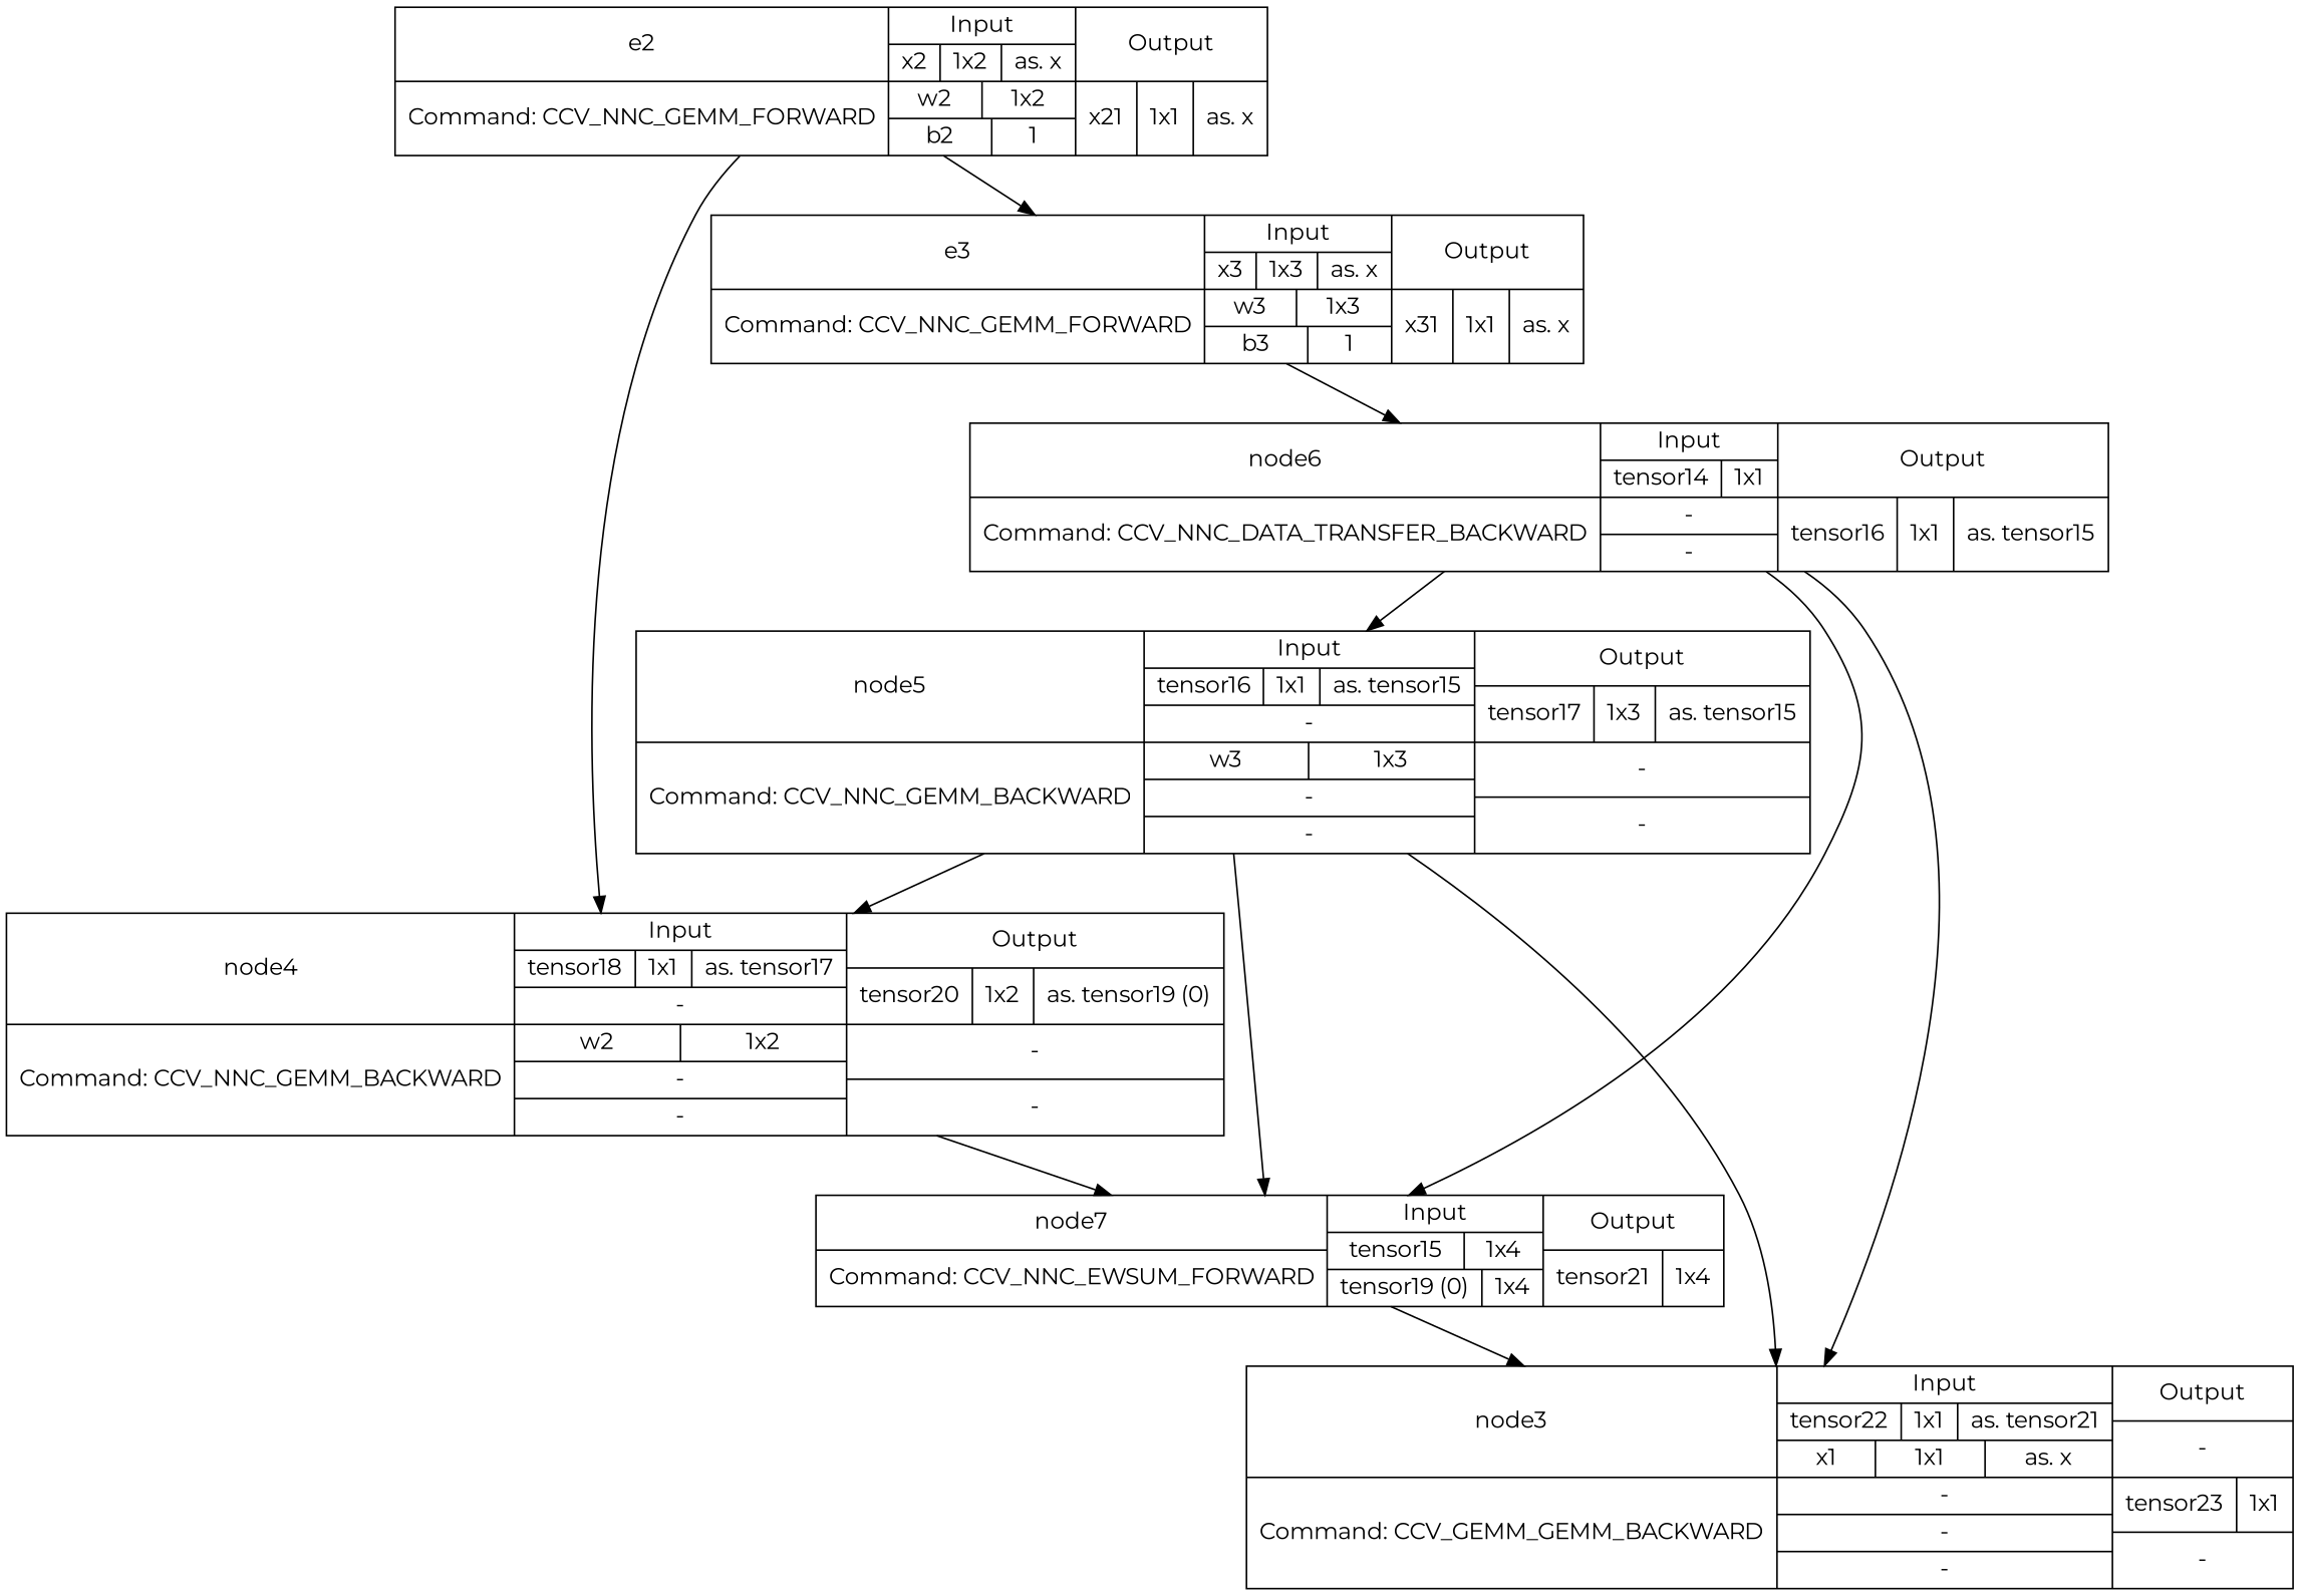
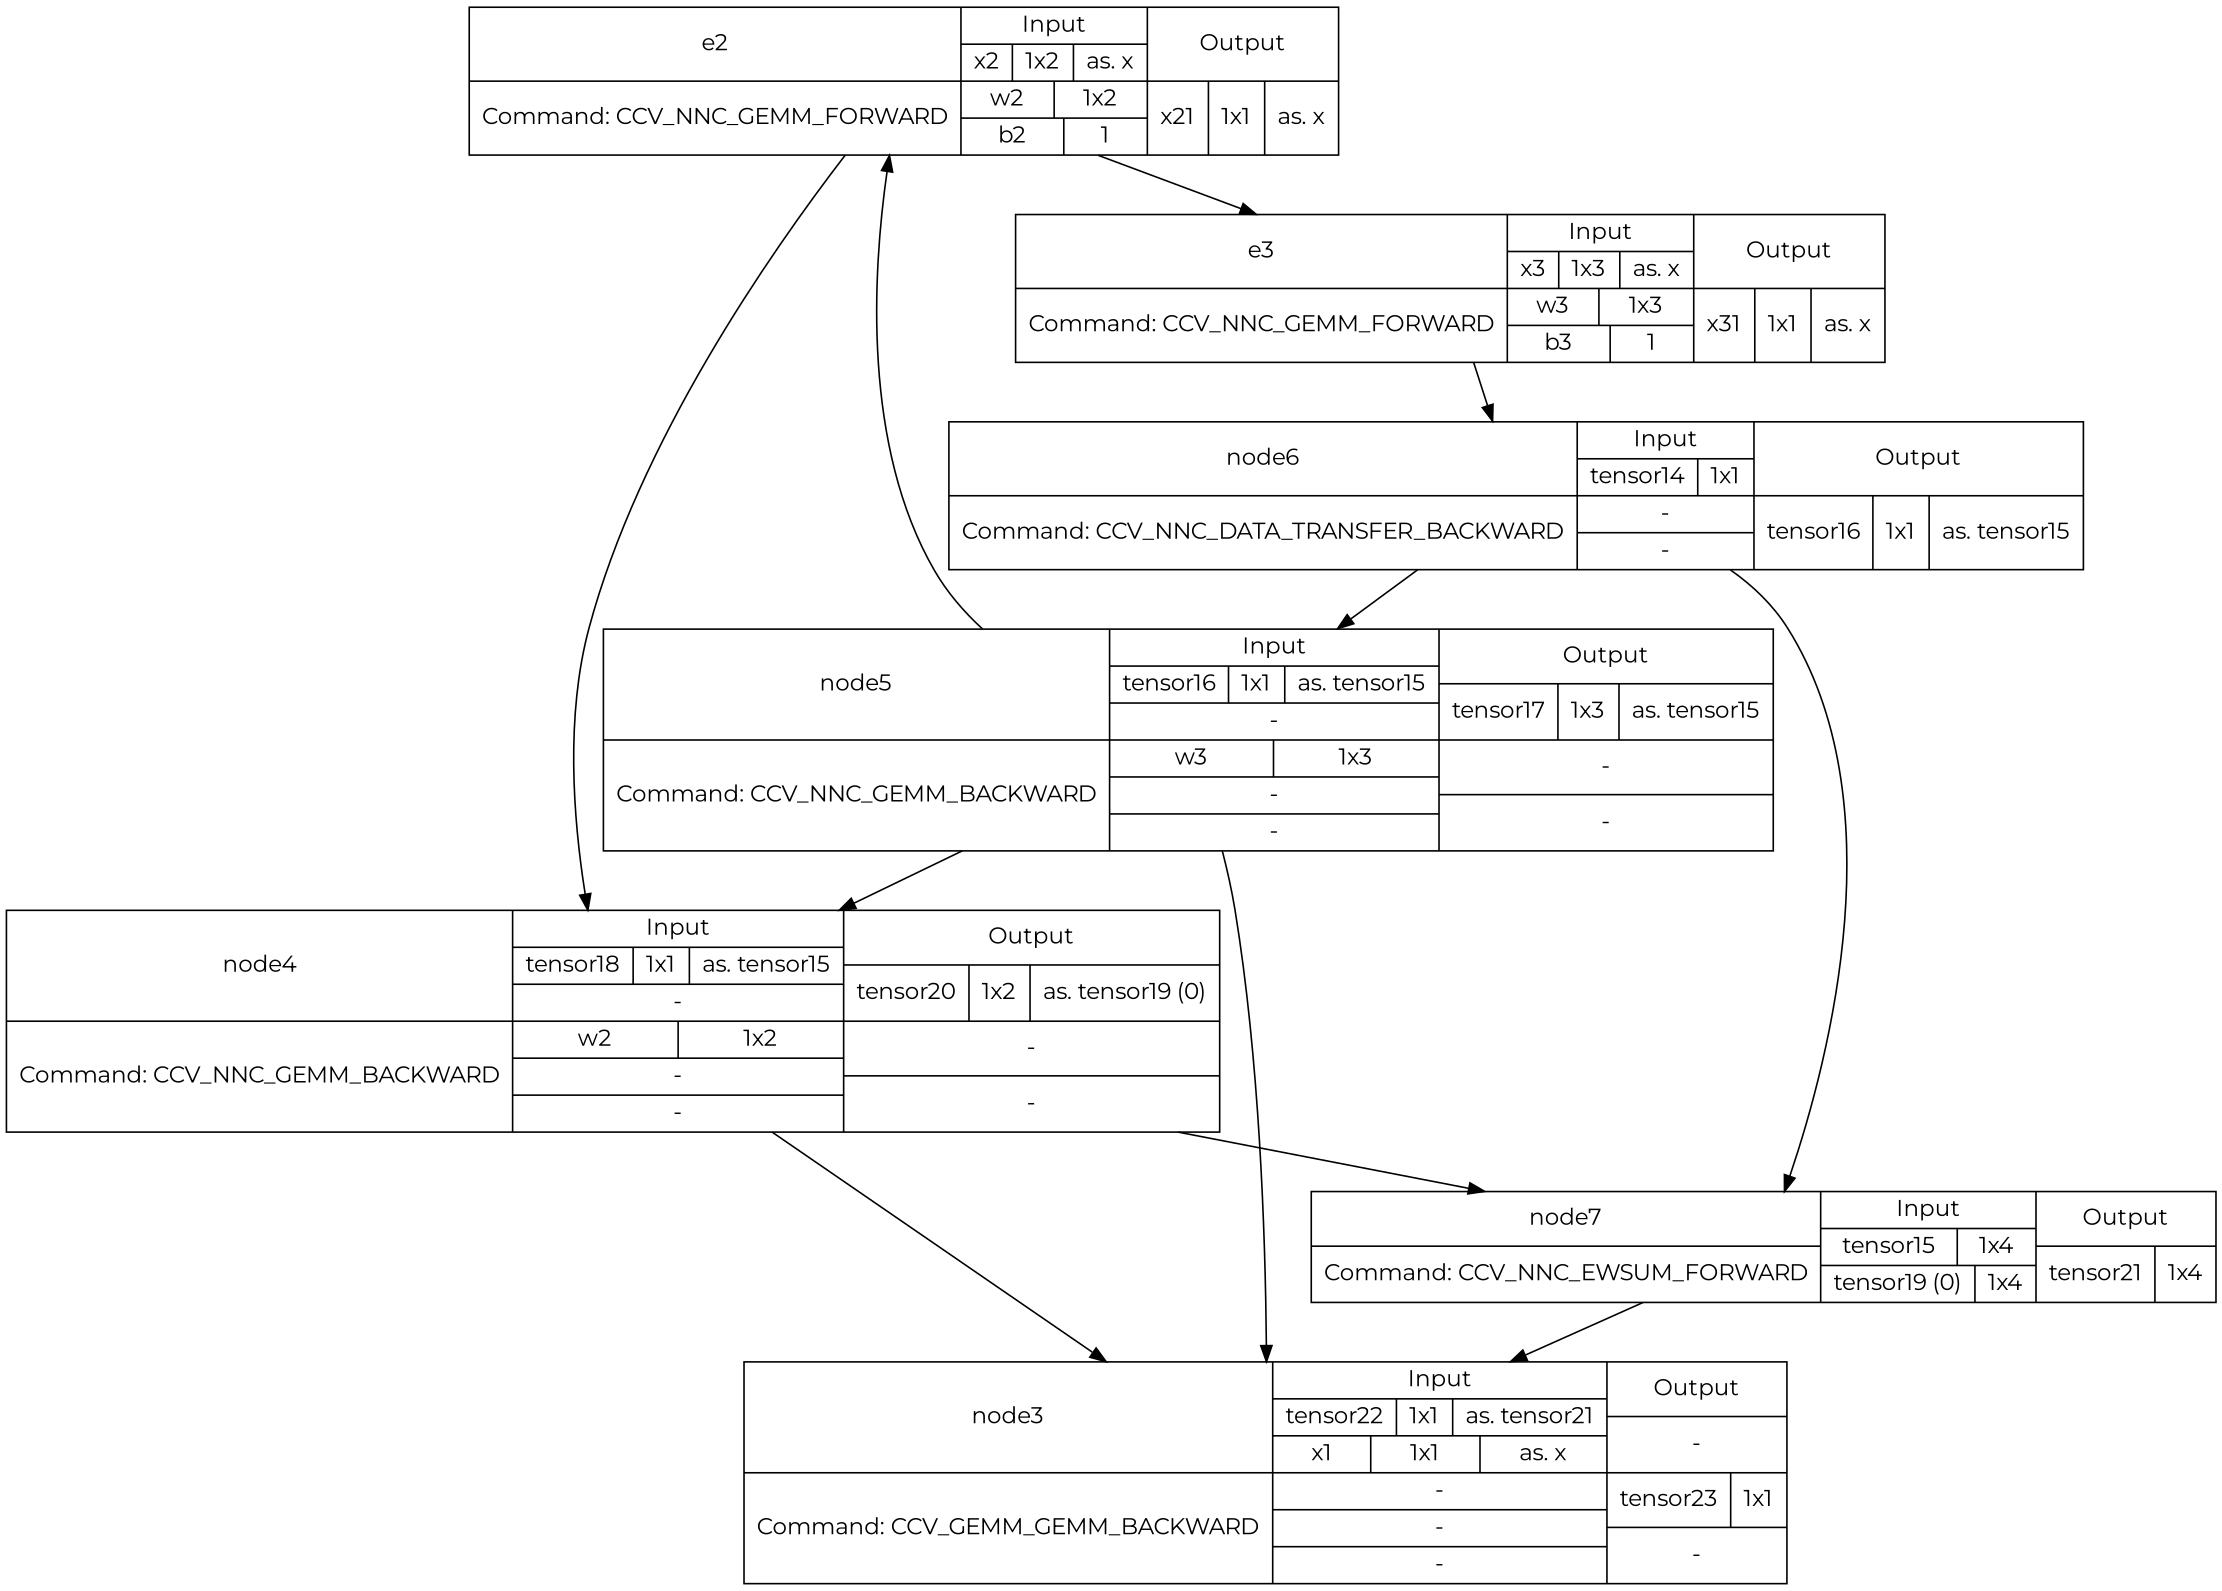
  digraph {
    compound=true
    fontname=Montserrat
    node [fontname=Montserrat shape=record]
    edge [fontname=Montserrat]
    n1 [label="{e2|Command: CCV_NNC_GEMM_FORWARD}|{Input|{x2|1x2|as. x}|{w2|1x2}|{b2|1}}|{Output|{x21|1x1|as. x}}"]
    n2 [label="{e3|Command: CCV_NNC_GEMM_FORWARD}|{Input|{x3|1x3|as. x}|{w3|1x3}|{b3|1}}|{Output|{x31|1x1|as. x}}"]
-   n3 [label="{node4|Command: CCV_NNC_GEMM_BACKWARD}|{Input|{tensor18|1x1|as. tensor17}|-|{w2|1x2}|-|-}|{Output|{tensor20|1x2|as. tensor19 (0)}|-|-}"]
+   n3 [label="{node4|Command: CCV_NNC_GEMM_BACKWARD}|{Input|{tensor18|1x1|as. tensor15}|-|{w2|1x2}|-|-}|{Output|{tensor20|1x2|as. tensor19 (0)}|-|-}"]
    n4 [label="{node6|Command: CCV_NNC_DATA_TRANSFER_BACKWARD}|{Input|{tensor14|1x1}|-|-}|{Output|{tensor16|1x1|as. tensor15}}"]
    n5 [label="{node3|Command: CCV_GEMM_GEMM_BACKWARD}|{Input|{tensor22|1x1|as. tensor21}|{x1|1x1|as. x}|-|-|-}|{Output|-|{tensor23|1x1}|-}"]
    n6 [label="{node7|Command: CCV_NNC_EWSUM_FORWARD}|{Input|{tensor15|1x4}|{tensor19 (0)|1x4}}|{Output|{tensor21|1x4}}"]
    n7 [label="{node5|Command: CCV_NNC_GEMM_BACKWARD}|{Input|{tensor16|1x1|as. tensor15}|-|{w3|1x3}|-|-}|{Output|{tensor17|1x3|as. tensor15}|-|-}"]
    n1 -> n2
    n1 -> n3
    n2 -> n4
-   n4 -> n5
+   n3 -> n5
    n3 -> n6
    n4 -> n6
    n4 -> n7
    n6 -> n5
    n7 -> n3
    n7 -> n5
-   n7 -> n6
+   n7 -> n1
  }
